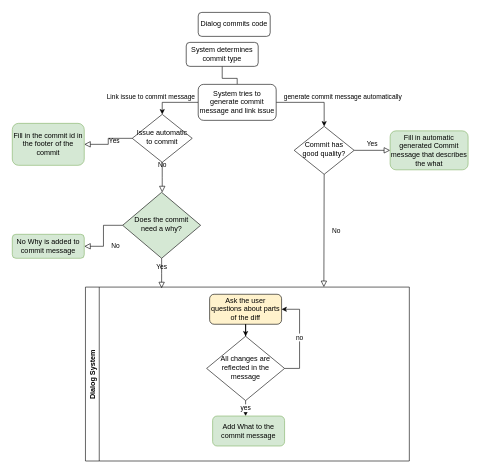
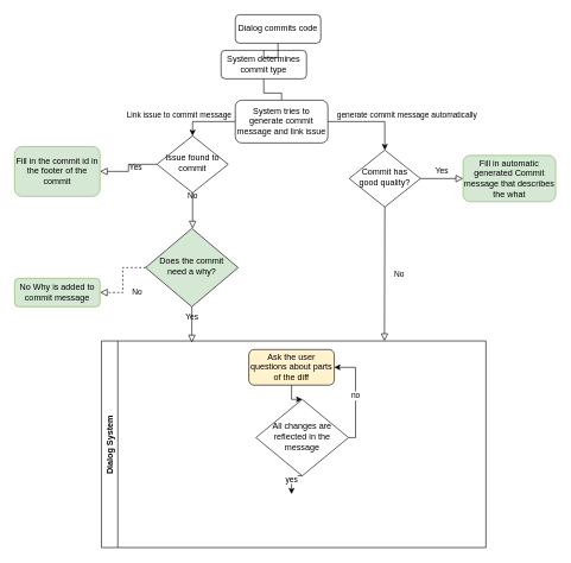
  <mxCell id="0" />
  <mxCell id="1" parent="0" />
  <mxCell id="2" value="Dialog commits code" style="rounded=1;whiteSpace=wrap;html=1;fontSize=12;glass=0;strokeWidth=1;shadow=0;" parent="1" vertex="1"><mxGeometry x="330" y="20" width="120" height="40" as="geometry" /></mxCell>
  <mxCell id="3" value="No" style="rounded=0;html=1;jettySize=auto;orthogonalLoop=1;fontSize=11;endArrow=block;endFill=0;endSize=8;strokeWidth=1;shadow=0;labelBackgroundColor=none;edgeStyle=orthogonalEdgeStyle;startArrow=none;exitX=0.5;exitY=1;exitDx=0;exitDy=0;" parent="1" source="5" edge="1"><mxGeometry y="20" relative="1" as="geometry"><mxPoint as="offset" /><mxPoint x="539.5" y="298" as="sourcePoint" /><mxPoint x="539.5" y="478" as="targetPoint" /></mxGeometry></mxCell>
  <mxCell id="4" value="Yes" style="edgeStyle=orthogonalEdgeStyle;rounded=0;html=1;jettySize=auto;orthogonalLoop=1;fontSize=11;endArrow=block;endFill=0;endSize=8;strokeWidth=1;shadow=0;labelBackgroundColor=none;" parent="1" source="5" target="6" edge="1"><mxGeometry y="10" relative="1" as="geometry"><mxPoint as="offset" /></mxGeometry></mxCell>
  <mxCell id="5" value="Commit has good quality?" style="rhombus;whiteSpace=wrap;html=1;shadow=0;fontFamily=Helvetica;fontSize=12;align=center;strokeWidth=1;spacing=6;spacingTop=-4;" parent="1" vertex="1"><mxGeometry x="490" y="210" width="100" height="80" as="geometry" /></mxCell>
  <mxCell id="6" value="Fill in automatic generated Commit message that describes the what" style="rounded=1;whiteSpace=wrap;html=1;fontSize=12;glass=0;strokeWidth=1;shadow=0;fillColor=#d5e8d4;strokeColor=#82b366;" parent="1" vertex="1"><mxGeometry x="650" y="217.5" width="130" height="65" as="geometry" /></mxCell>
  <mxCell id="7" style="edgeStyle=orthogonalEdgeStyle;rounded=0;orthogonalLoop=1;jettySize=auto;html=1;endArrow=none;endFill=0;" parent="1" source="8" target="14" edge="1"><mxGeometry relative="1" as="geometry" /></mxCell>
  <mxCell id="8" value="System determines commit type" style="rounded=1;whiteSpace=wrap;html=1;fontSize=12;glass=0;strokeWidth=1;shadow=0;" parent="1" vertex="1"><mxGeometry x="310" y="70" width="120" height="40" as="geometry" /></mxCell>
+ <mxCell id="9" value="" style="rounded=0;html=1;jettySize=auto;orthogonalLoop=1;fontSize=11;endArrow=none;endFill=0;endSize=8;strokeWidth=1;shadow=0;labelBackgroundColor=none;edgeStyle=orthogonalEdgeStyle;" parent="1" source="2" target="8" edge="1"><mxGeometry relative="1" as="geometry"><mxPoint x="390" y="110" as="sourcePoint" /><mxPoint x="390" y="200" as="targetPoint" /></mxGeometry></mxCell>
  <mxCell id="10" style="edgeStyle=orthogonalEdgeStyle;rounded=0;orthogonalLoop=1;jettySize=auto;html=1;" parent="1" source="14" target="5" edge="1"><mxGeometry relative="1" as="geometry" /></mxCell>
  <mxCell id="11" value="generate commit message automatically" style="edgeLabel;html=1;align=center;verticalAlign=middle;resizable=0;points=[];" parent="10" vertex="1" connectable="0"><mxGeometry y="-1" relative="1" as="geometry"><mxPoint x="50" y="-11" as="offset" /></mxGeometry></mxCell>
  <mxCell id="12" style="edgeStyle=orthogonalEdgeStyle;rounded=0;orthogonalLoop=1;jettySize=auto;html=1;entryX=0.5;entryY=0;entryDx=0;entryDy=0;endArrow=classic;endFill=1;" parent="1" source="14" target="17" edge="1"><mxGeometry relative="1" as="geometry" /></mxCell>
  <mxCell id="13" value="Link issue to commit message" style="edgeLabel;html=1;align=center;verticalAlign=middle;resizable=0;points=[];" parent="12" vertex="1" connectable="0"><mxGeometry x="0.2" y="1" relative="1" as="geometry"><mxPoint x="-32" y="-11" as="offset" /></mxGeometry></mxCell>
  <mxCell id="14" value="System tries to generate commit message and link issue" style="rounded=1;whiteSpace=wrap;html=1;fontSize=12;glass=0;strokeWidth=1;shadow=0;" parent="1" vertex="1"><mxGeometry x="330" y="140" width="130" height="60" as="geometry" /></mxCell>
  <mxCell id="15" value="No" style="rounded=0;html=1;jettySize=auto;orthogonalLoop=1;fontSize=11;endArrow=block;endFill=0;endSize=8;strokeWidth=1;shadow=0;labelBackgroundColor=none;edgeStyle=orthogonalEdgeStyle;startArrow=none;exitX=0.5;exitY=1;exitDx=0;exitDy=0;" parent="1" source="17" edge="1"><mxGeometry y="20" relative="1" as="geometry"><mxPoint as="offset" /><mxPoint x="270" y="272" as="sourcePoint" /><mxPoint x="270" y="320" as="targetPoint" /></mxGeometry></mxCell>
  <mxCell id="16" value="Yes" style="edgeStyle=orthogonalEdgeStyle;rounded=0;html=1;jettySize=auto;orthogonalLoop=1;fontSize=11;endArrow=block;endFill=0;endSize=8;strokeWidth=1;shadow=0;labelBackgroundColor=none;" parent="1" source="17" target="18" edge="1"><mxGeometry y="10" relative="1" as="geometry"><mxPoint as="offset" /></mxGeometry></mxCell>
- <mxCell id="17" value="Issue automatic to commit" style="rhombus;whiteSpace=wrap;html=1;shadow=0;fontFamily=Helvetica;fontSize=12;align=center;strokeWidth=1;spacing=6;spacingTop=-4;" parent="1" vertex="1"><mxGeometry x="220" y="190" width="100" height="80" as="geometry" /></mxCell>
+ <mxCell id="17" value="Issue found to commit" style="rhombus;whiteSpace=wrap;html=1;shadow=0;fontFamily=Helvetica;fontSize=12;align=center;strokeWidth=1;spacing=6;spacingTop=-4;" parent="1" vertex="1"><mxGeometry x="220" y="190" width="100" height="80" as="geometry" /></mxCell>
  <mxCell id="18" value="Fill in the commit id in the footer of the commit" style="rounded=1;whiteSpace=wrap;html=1;fontSize=12;glass=0;strokeWidth=1;shadow=0;fillColor=#d5e8d4;strokeColor=#82b366;" parent="1" vertex="1"><mxGeometry x="20" y="205" width="120" height="70" as="geometry" /></mxCell>
- <mxCell id="19" value="No" style="rounded=0;html=1;jettySize=auto;orthogonalLoop=1;fontSize=11;endArrow=block;endFill=0;endSize=8;strokeWidth=1;shadow=0;labelBackgroundColor=none;edgeStyle=orthogonalEdgeStyle;" parent="1" source="21" target="22" edge="1"><mxGeometry x="0.333" y="20" relative="1" as="geometry"><mxPoint as="offset" /></mxGeometry></mxCell>
+ <mxCell id="19" value="No" style="rounded=0;html=1;jettySize=auto;orthogonalLoop=1;fontSize=11;endArrow=block;endFill=0;endSize=8;strokeWidth=1;shadow=0;labelBackgroundColor=none;edgeStyle=orthogonalEdgeStyle;dashed=1;" parent="1" source="21" target="22" edge="1"><mxGeometry x="0.333" y="20" relative="1" as="geometry"><mxPoint as="offset" /></mxGeometry></mxCell>
  <mxCell id="20" value="Yes" style="edgeStyle=orthogonalEdgeStyle;rounded=0;html=1;jettySize=auto;orthogonalLoop=1;fontSize=11;endArrow=block;endFill=0;endSize=8;strokeWidth=1;shadow=0;labelBackgroundColor=none;" parent="1" source="21" edge="1"><mxGeometry y="10" relative="1" as="geometry"><mxPoint as="offset" /><mxPoint x="269" y="480" as="targetPoint" /></mxGeometry></mxCell>
  <mxCell id="21" value="Does the commit need a why?" style="rhombus;whiteSpace=wrap;html=1;shadow=0;fontFamily=Helvetica;fontSize=12;align=center;strokeWidth=1;spacing=6;spacingTop=-4;fillColor=#d5e8d4;" parent="1" vertex="1"><mxGeometry x="204" y="320" width="130" height="110" as="geometry" /></mxCell>
  <mxCell id="22" value="No Why is added to commit message" style="rounded=1;whiteSpace=wrap;html=1;fontSize=12;glass=0;strokeWidth=1;shadow=0;fillColor=#d5e8d4;strokeColor=#82b366;" parent="1" vertex="1"><mxGeometry x="20" y="390" width="120" height="40" as="geometry" /></mxCell>
  <mxCell id="23" value="Dialog System" style="swimlane;horizontal=0;fillColor=none;" parent="1" vertex="1"><mxGeometry x="142" y="478" width="540" height="290" as="geometry"><mxRectangle x="162" y="468" width="30" height="110" as="alternateBounds" /></mxGeometry></mxCell>
  <mxCell id="24" value="Ask the user questions about parts of the diff" style="rounded=1;whiteSpace=wrap;html=1;fontSize=12;glass=0;strokeWidth=1;shadow=0;fillColor=#fff2cc;" parent="23" vertex="1"><mxGeometry x="207" y="12" width="120" height="50" as="geometry" /></mxCell>
  <mxCell id="25" value="no" style="edgeStyle=orthogonalEdgeStyle;rounded=0;orthogonalLoop=1;jettySize=auto;html=1;endArrow=classic;endFill=1;entryX=1;entryY=0.5;entryDx=0;entryDy=0;exitX=1;exitY=0.5;exitDx=0;exitDy=0;" parent="23" source="27" target="24" edge="1"><mxGeometry relative="1" as="geometry"><mxPoint x="267" y="165" as="targetPoint" /><Array as="points"><mxPoint x="357" y="136" /><mxPoint x="357" y="37" /></Array></mxGeometry></mxCell>
  <mxCell id="26" value="yes" style="edgeStyle=orthogonalEdgeStyle;rounded=0;orthogonalLoop=1;jettySize=auto;html=1;exitX=0.5;exitY=1;exitDx=0;exitDy=0;endArrow=classic;endFill=1;" parent="23" source="27" edge="1"><mxGeometry relative="1" as="geometry"><mxPoint x="267" y="215" as="targetPoint" /></mxGeometry></mxCell>
- <mxCell id="27" value="All changes are reflected in the message" style="rhombus;whiteSpace=wrap;html=1;shadow=0;fontFamily=Helvetica;fontSize=12;align=center;strokeWidth=1;spacing=6;spacingTop=-4;" parent="23" vertex="1"><mxGeometry x="202" y="82" width="130" height="107.25" as="geometry" /></mxCell>
+ <mxCell id="27" value="All changes are reflected in the message" style="rhombus;whiteSpace=wrap;html=1;shadow=0;fontFamily=Helvetica;fontSize=12;align=center;strokeWidth=1;spacing=6;spacingTop=-4;" parent="23" vertex="1"><mxGeometry x="217" y="82" width="130" height="107.25" as="geometry" /></mxCell>
  <mxCell id="28" style="edgeStyle=orthogonalEdgeStyle;rounded=0;orthogonalLoop=1;jettySize=auto;html=1;entryX=0.5;entryY=0;entryDx=0;entryDy=0;endArrow=classic;endFill=1;" parent="23" source="24" target="27" edge="1"><mxGeometry relative="1" as="geometry" /></mxCell>
- <mxCell id="29" value="Add What to the commit message" style="rounded=1;whiteSpace=wrap;html=1;fontSize=12;glass=0;strokeWidth=1;shadow=0;fillColor=#d5e8d4;strokeColor=#82b366;" parent="23" vertex="1"><mxGeometry x="212" y="215" width="120" height="50" as="geometry" /></mxCell>
